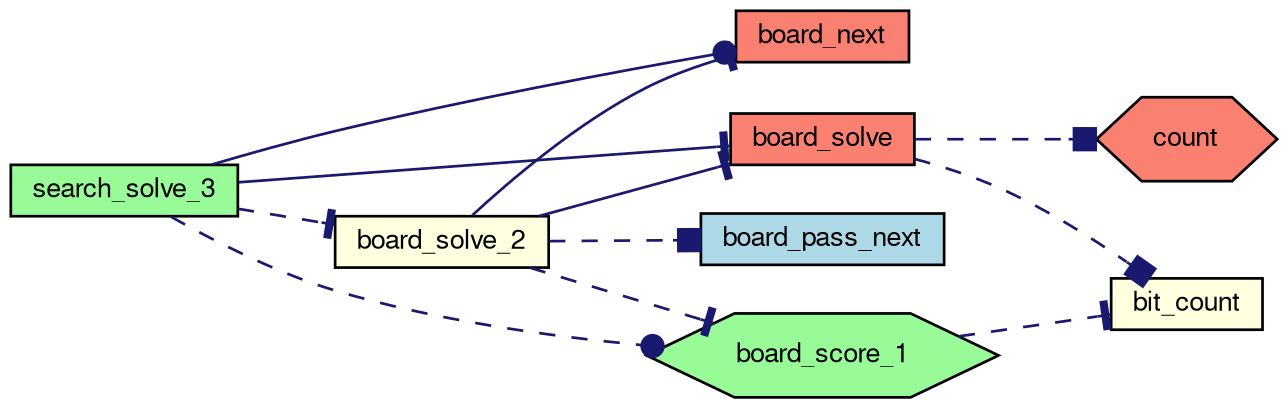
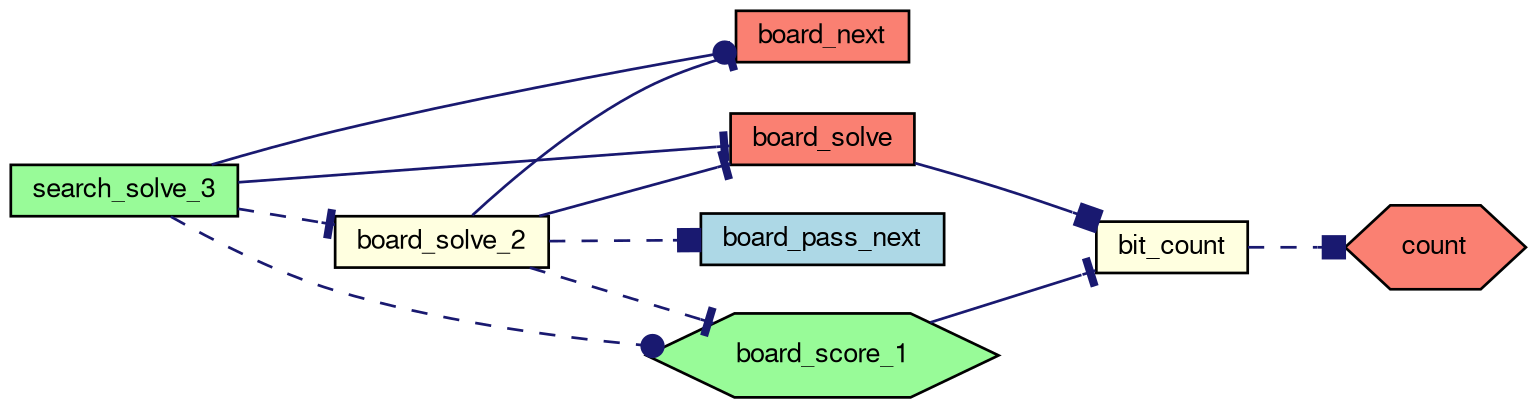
  digraph {
    rankdir=LR
    node [color=black fillcolor=salmon fontname=FreeSans fontsize=10 shape=box style=filled]
    edge [arrowhead=tee color=midnightblue fontname=FreeSans fontsize=10 labelfontname=FreeSans labelfontsize=10 style=dashed]
    n1 [fillcolor=palegreen fontcolor=black height=0.2 label=search_solve_3 width=0.4]
    n2 [height=0.2 label=board_next width=0.4]
    n3 [height=0.2 label=board_solve width=0.4]
    n4 [fillcolor=lightyellow height=0.2 label=board_solve_2 width=0.4]
    n5 [fillcolor=palegreen height=0.2 label=board_score_1 shape=hexagon width=0.4]
    n6 [fillcolor=lightblue height=0.2 label=board_pass_next width=0.4]
    n7 [fillcolor=lightyellow height=0.2 label=bit_count width=0.4]
    n8 [height=0.2 label=count shape=hexagon width=0.4]
    n1 -> n2 [arrowhead=dot style=solid]
    n1 -> n3 [style=solid]
    n1 -> n4
    n1 -> n5 [arrowhead=dot]
-   n3 -> n7 [arrowhead=box]
+   n3 -> n7 [arrowhead=box style=solid]
    n4 -> n2 [style=solid]
    n4 -> n3 [style=solid]
    n4 -> n5
    n4 -> n6 [arrowhead=box]
-   n5 -> n7
-   n3 -> n8 [arrowhead=box]
+   n5 -> n7 [style=solid]
+   n7 -> n8 [arrowhead=box]
  }
